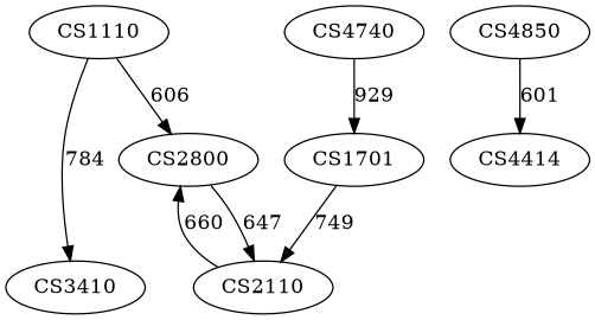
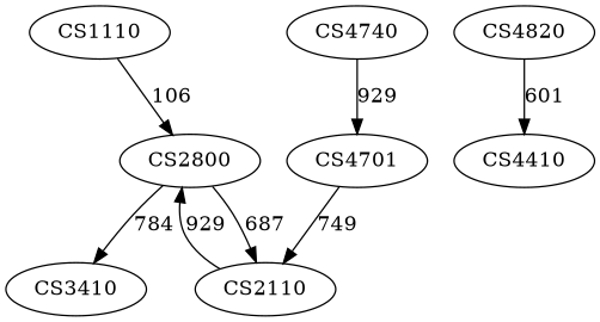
  digraph {
    fontname="DejaVu Serif"
    node [fontname="DejaVu Serif"]
    edge [fontname="DejaVu Serif"]
    n1 [label=CS2800]
    CS3410
    n3 [label=CS2110]
-   n4 [label=CS4850]
-   CS4410 [label=CS4414]
+   n4 [label=CS4820]
+   CS4410
    n6 [label=CS4740]
-   CS4701 [label=CS1701]
+   CS4701
    CS1110
-   CS1110 -> CS3410 [label=784]
-   n1 -> n3 [label=647]
-   n3 -> n1 [label=660]
+   n1 -> CS3410 [label=784]
+   n1 -> n3 [label=687]
+   n3 -> n1 [label=929]
    n4 -> CS4410 [label=601]
    n6 -> CS4701 [label=929]
    CS4701 -> n3 [label=749]
-   CS1110 -> n1 [label=606]
+   CS1110 -> n1 [label=106]
  }
